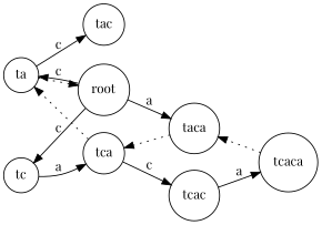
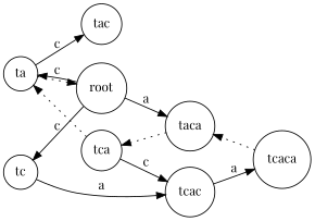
  digraph {
    fontname="Playfair Display"
    rankdir=LR
    node [fontname="Playfair Display" shape=circle]
    edge [fontname="Playfair Display"]
    ta
    tc
    tac
    tca
    taca
    tcac
    n7 [label=root]
    tcaca
    subgraph sub_1 {
      rank=same
      ta
      tc
    }
    subgraph sub_2 {
      rank=same
      tac
      tca
    }
    subgraph sub_3 {
      rank=same
      taca
      tcac
    }
    ta -> tac [label=c]
    ta -> n7 [style=dotted]
-   tc -> tca [label=a]
+   tc -> tcac [label=a]
    tca -> ta [style=dotted]
    tca -> tcac [label=c]
    taca -> tca [style=dotted]
    tcac -> tcaca [label=a]
    n7 -> ta [label=c]
    n7 -> tc [label=c]
    n7 -> taca [label=a]
    tcaca -> taca [style=dotted]
  }
